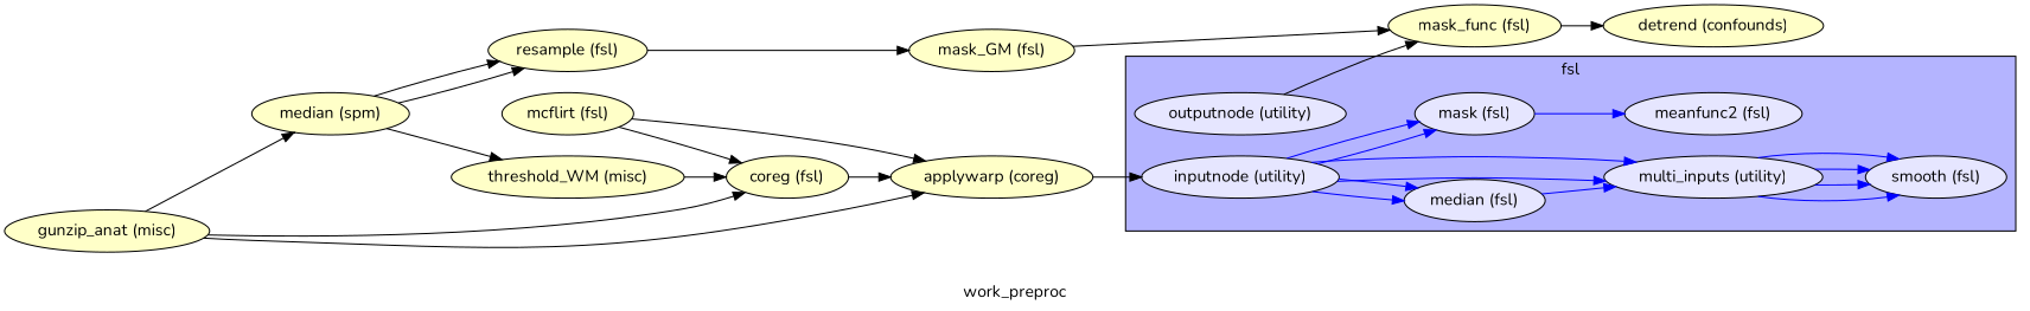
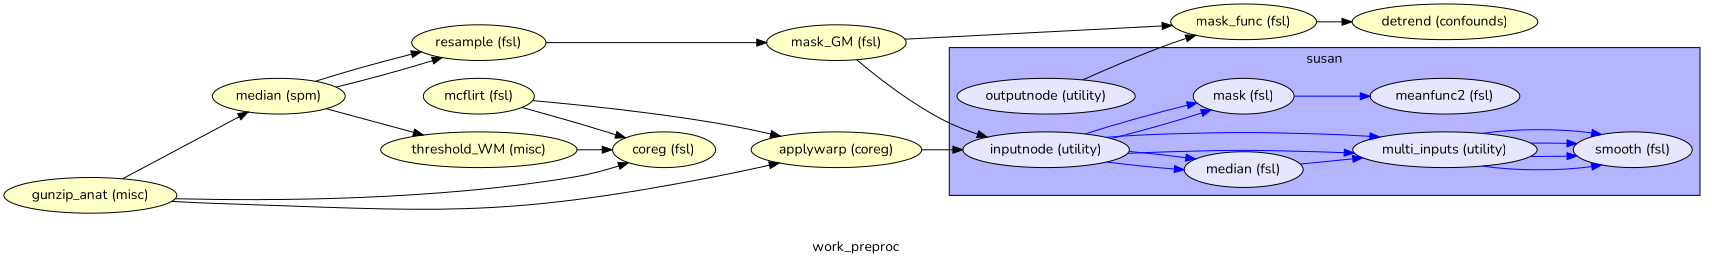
  digraph {
    fontname=Nunito
    label=work_preproc
    rankdir=LR
    node [fillcolor="#FFFFC8" fontname=Nunito style=filled]
    edge [fontname=Nunito]
    n1 [fillcolor="#E6E6FF" label="inputnode (utility)"]
    n2 [fillcolor="#E6E6FF" label="median (fsl)"]
    n3 [fillcolor="#E6E6FF" label="mask (fsl)"]
    n4 [fillcolor="#E6E6FF" label="multi_inputs (utility)"]
    n5 [fillcolor="#E6E6FF" label="meanfunc2 (fsl)"]
    n6 [fillcolor="#E6E6FF" label="smooth (fsl)"]
    n7 [fillcolor="#E6E6FF" label="outputnode (utility)"]
    n8 [label="mask_func (fsl)"]
    n9 [label="gunzip_anat (misc)"]
    n10 [label="median (spm)"]
    n11 [label="coreg (fsl)"]
    n12 [label="applywarp (coreg)"]
    n13 [label="threshold_WM (misc)"]
    n14 [label="resample (fsl)"]
    n15 [label="mcflirt (fsl)"]
    n16 [label="mask_GM (fsl)"]
    n17 [label="detrend (confounds)"]
    subgraph cluster_1 {
      fillcolor="#B4B4FF"
-     label=fsl
+     label=susan
      style=filled
      n1
      n2
      n3
      n4
      n5
      n6
      n7
    }
    n1 -> n2 [color="#0000FF"]
    n1 -> n2 [color="#0000FF"]
    n1 -> n3 [color="#0000FF"]
    n1 -> n3 [color="#0000FF"]
    n1 -> n4 [color="#0000FF"]
    n1 -> n4 [color="#0000FF"]
    n2 -> n4 [color="#0000FF"]
    n3 -> n5 [color="#0000FF"]
    n4 -> n6 [color="#0000FF"]
    n4 -> n6 [color="#0000FF"]
    n4 -> n6 [color="#0000FF"]
    n4 -> n6 [color="#0000FF"]
    n7 -> n8
    n8 -> n17
    n9 -> n10
    n9 -> n11
    n9 -> n12
    n10 -> n13
    n10 -> n14
    n10 -> n14
-   n11 -> n12
    n12 -> n1
    n13 -> n11
    n14 -> n16
    n15 -> n11
    n15 -> n12
+   n16 -> n1
    n16 -> n8
  }
